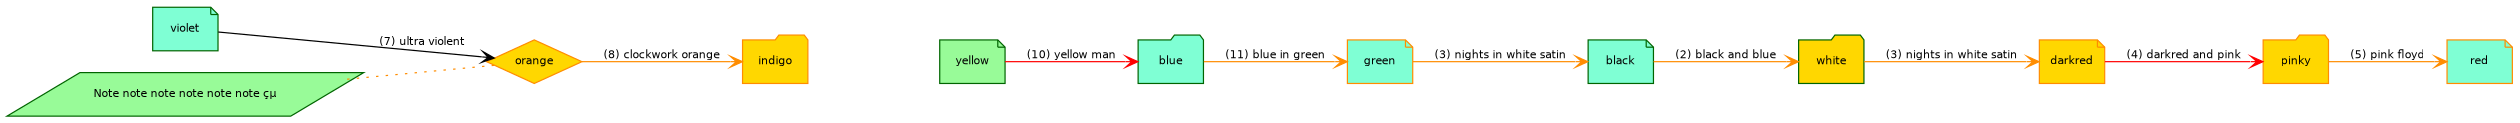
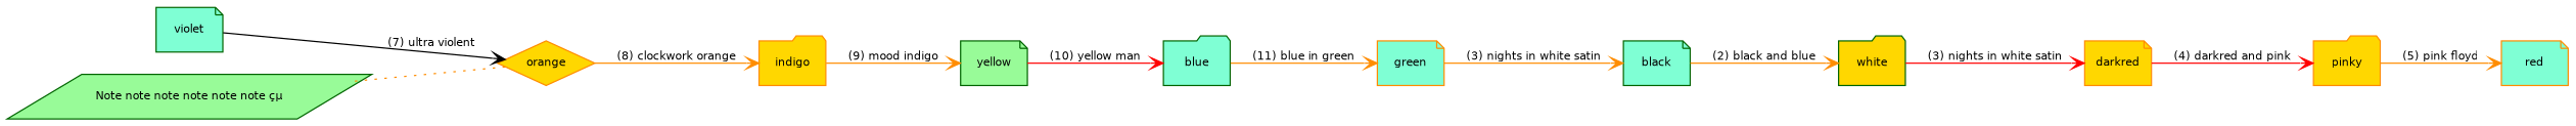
  graph {
    fontname=Helvetica
    fontsize=9
    ordering=out
    rankdir=LR
    splines=true
    node [color=darkgreen fillcolor=aquamarine fontname=Helvetica fontsize=9 shape=note style=filled]
    edge [arrowhead=vee arrowtail=vee color=darkorange dir=forward fontname=Helvetica fontsize=9]
    n1 [label=black]
    n2 [fillcolor=gold label=white shape=folder]
    n3 [color=darkorange fillcolor=gold label=darkred]
    n4 [color=darkorange fillcolor=gold label=pinky shape=folder]
    n5 [color=darkorange label=red]
    n6 [label=violet]
    n7 [color=darkorange fillcolor=gold label=orange shape=diamond]
    n8 [color=darkorange fillcolor=gold label=indigo shape=folder]
    n9 [fillcolor=palegreen label=yellow]
    n10 [label=blue shape=folder]
    n11 [color=darkorange label=green]
    n12 [fillcolor=palegreen label="Note note note note note note çµ" shape=parallelogram]
    n1 -- n2 [label="(2) black and blue"]
-   n2 -- n3 [label="(3) nights in white satin"]
+   n2 -- n3 [color=red label="(3) nights in white satin"]
    n3 -- n4 [color=red label="(4) darkred and pink"]
    n4 -- n5 [label="(5) pink floyd"]
    n6 -- n7 [color=black label="(7) ultra violent"]
    n7 -- n8 [label="(8) clockwork orange"]
+   n8 -- n9 [label="(9) mood indigo"]
    n9 -- n10 [color=red label="(10) yellow man"]
    n10 -- n11 [label="(11) blue in green"]
    n11 -- n1 [label="(3) nights in white satin"]
    n12 -- n7 [dir=none style=dotted]
  }
